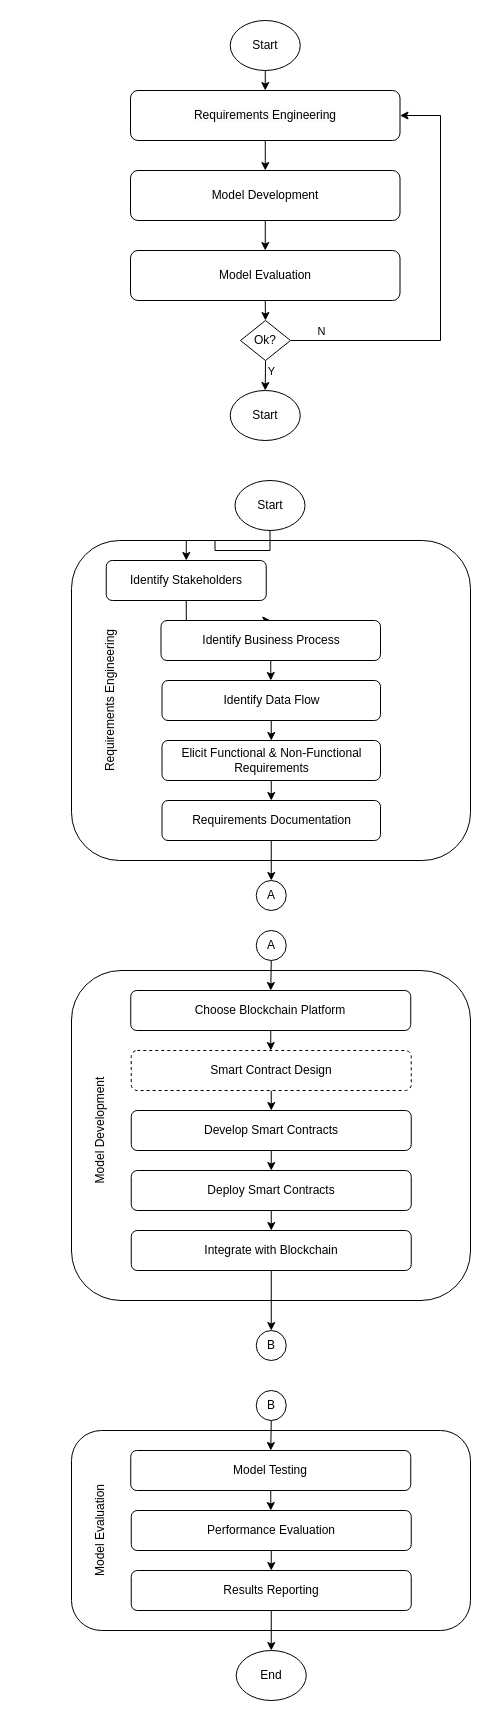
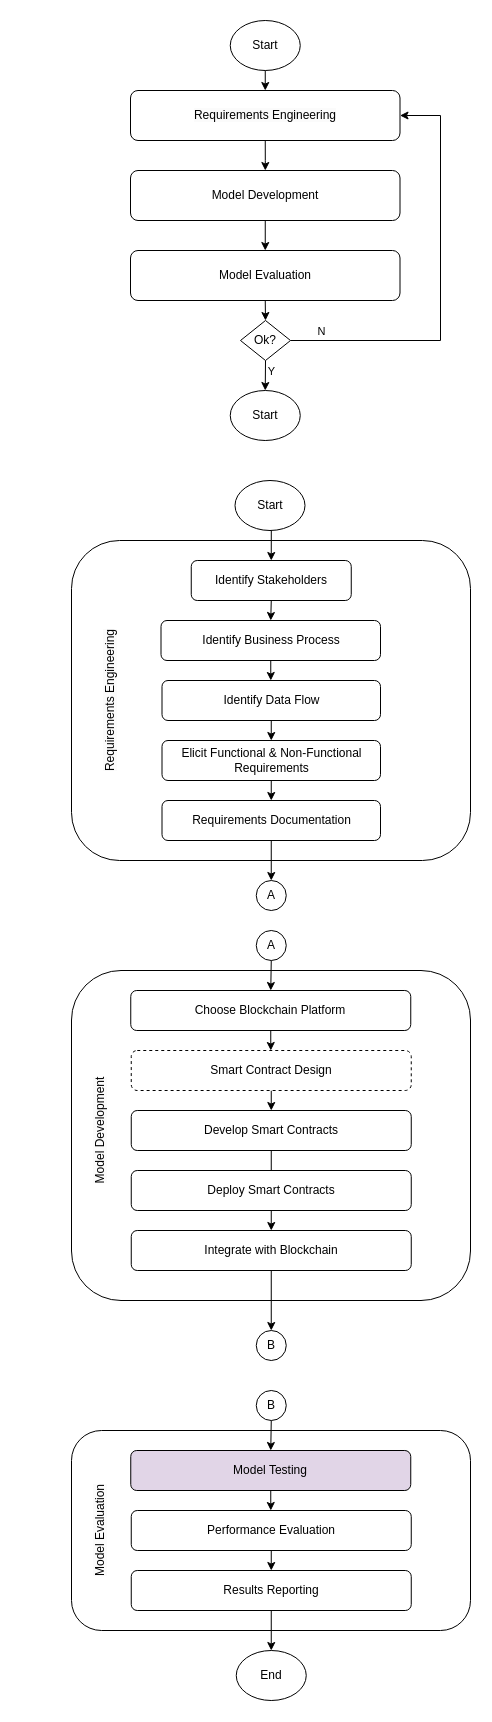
  <mxCell id="0" />
  <mxCell id="1" parent="0" />
  <mxCell id="2" value="" style="rounded=1;whiteSpace=wrap;html=1;verticalAlign=top;" parent="1" vertex="1"><mxGeometry x="71" y="540" width="399" height="320" as="geometry" /></mxCell>
  <mxCell id="3" style="edgeStyle=orthogonalEdgeStyle;rounded=0;orthogonalLoop=1;jettySize=auto;html=1;exitX=0.5;exitY=1;exitDx=0;exitDy=0;entryX=0.5;entryY=0;entryDx=0;entryDy=0;" parent="1" source="4" target="6" edge="1"><mxGeometry relative="1" as="geometry" /></mxCell>
  <mxCell id="4" value="Start" style="ellipse;whiteSpace=wrap;html=1;" parent="1" vertex="1"><mxGeometry x="234.5" y="480" width="70" height="50" as="geometry" /></mxCell>
  <mxCell id="5" style="edgeStyle=orthogonalEdgeStyle;rounded=0;orthogonalLoop=1;jettySize=auto;html=1;exitX=0.5;exitY=1;exitDx=0;exitDy=0;entryX=0.5;entryY=0;entryDx=0;entryDy=0;" parent="1" source="6" target="8" edge="1"><mxGeometry relative="1" as="geometry" /></mxCell>
- <mxCell id="6" value="Identify Stakeholders" style="rounded=1;whiteSpace=wrap;html=1;" parent="1" vertex="1"><mxGeometry x="105.75" y="560" width="160" height="40" as="geometry" /></mxCell>
+ <mxCell id="6" value="Identify Stakeholders" style="rounded=1;whiteSpace=wrap;html=1;" parent="1" vertex="1"><mxGeometry x="190.75" y="560" width="160" height="40" as="geometry" /></mxCell>
  <mxCell id="7" style="edgeStyle=orthogonalEdgeStyle;rounded=0;orthogonalLoop=1;jettySize=auto;html=1;exitX=0.5;exitY=1;exitDx=0;exitDy=0;" parent="1" source="8" target="10" edge="1"><mxGeometry relative="1" as="geometry" /></mxCell>
  <mxCell id="8" value="Identify Business Process" style="rounded=1;whiteSpace=wrap;html=1;" parent="1" vertex="1"><mxGeometry x="160.5" y="620" width="219.5" height="40" as="geometry" /></mxCell>
  <mxCell id="9" style="edgeStyle=orthogonalEdgeStyle;rounded=0;orthogonalLoop=1;jettySize=auto;html=1;exitX=0.5;exitY=1;exitDx=0;exitDy=0;entryX=0.5;entryY=0;entryDx=0;entryDy=0;" parent="1" source="10" target="12" edge="1"><mxGeometry relative="1" as="geometry" /></mxCell>
  <mxCell id="10" value="Identify Data Flow" style="rounded=1;whiteSpace=wrap;html=1;" parent="1" vertex="1"><mxGeometry x="161.5" y="680" width="218.5" height="40" as="geometry" /></mxCell>
  <mxCell id="11" style="edgeStyle=orthogonalEdgeStyle;rounded=0;orthogonalLoop=1;jettySize=auto;html=1;exitX=0.5;exitY=1;exitDx=0;exitDy=0;entryX=0.5;entryY=0;entryDx=0;entryDy=0;" parent="1" source="12" target="14" edge="1"><mxGeometry relative="1" as="geometry" /></mxCell>
  <mxCell id="12" value="Elicit Functional &amp;amp; Non-Functional Requirements" style="rounded=1;whiteSpace=wrap;html=1;" parent="1" vertex="1"><mxGeometry x="161.5" y="740" width="218.5" height="40" as="geometry" /></mxCell>
  <mxCell id="13" style="edgeStyle=orthogonalEdgeStyle;rounded=0;orthogonalLoop=1;jettySize=auto;html=1;exitX=0.5;exitY=1;exitDx=0;exitDy=0;entryX=0.5;entryY=0;entryDx=0;entryDy=0;" parent="1" source="14" target="29" edge="1"><mxGeometry relative="1" as="geometry" /></mxCell>
  <mxCell id="14" value="Requirements Documentation" style="rounded=1;whiteSpace=wrap;html=1;" parent="1" vertex="1"><mxGeometry x="161.5" y="800" width="218.5" height="40" as="geometry" /></mxCell>
  <mxCell id="15" value="" style="rounded=1;whiteSpace=wrap;html=1;verticalAlign=top;" parent="1" vertex="1"><mxGeometry x="71" y="970" width="399" height="330" as="geometry" /></mxCell>
  <mxCell id="16" style="edgeStyle=orthogonalEdgeStyle;rounded=0;orthogonalLoop=1;jettySize=auto;html=1;exitX=0.5;exitY=1;exitDx=0;exitDy=0;" parent="1" source="17" target="19" edge="1"><mxGeometry relative="1" as="geometry" /></mxCell>
  <mxCell id="17" value="Choose Blockchain Platform" style="rounded=1;whiteSpace=wrap;html=1;" parent="1" vertex="1"><mxGeometry x="130.25" y="990" width="280" height="40" as="geometry" /></mxCell>
  <mxCell id="18" style="edgeStyle=orthogonalEdgeStyle;rounded=0;orthogonalLoop=1;jettySize=auto;html=1;exitX=0.5;exitY=1;exitDx=0;exitDy=0;entryX=0.5;entryY=0;entryDx=0;entryDy=0;" parent="1" source="19" target="21" edge="1"><mxGeometry relative="1" as="geometry" /></mxCell>
  <mxCell id="19" value="Smart Contract Design" style="rounded=1;whiteSpace=wrap;html=1;dashed=1;" parent="1" vertex="1"><mxGeometry x="130.75" y="1050" width="280" height="40" as="geometry" /></mxCell>
- <mxCell id="20" style="edgeStyle=orthogonalEdgeStyle;rounded=0;orthogonalLoop=1;jettySize=auto;html=1;exitX=0.5;exitY=1;exitDx=0;exitDy=0;entryX=0.5;entryY=0;entryDx=0;entryDy=0;" parent="1" source="21" target="24" edge="1"><mxGeometry relative="1" as="geometry" /></mxCell>
+ <mxCell id="20" style="edgeStyle=orthogonalEdgeStyle;rounded=0;orthogonalLoop=1;jettySize=auto;html=1;exitX=0.5;exitY=1;exitDx=0;exitDy=0;entryX=0.5;entryY=0;entryDx=0;entryDy=0;endArrow=none;" parent="1" source="21" target="24" edge="1"><mxGeometry relative="1" as="geometry" /></mxCell>
  <mxCell id="21" value="Develop Smart Contracts" style="rounded=1;whiteSpace=wrap;html=1;" parent="1" vertex="1"><mxGeometry x="130.75" y="1110" width="280" height="40" as="geometry" /></mxCell>
  <mxCell id="22" style="edgeStyle=orthogonalEdgeStyle;rounded=0;orthogonalLoop=1;jettySize=auto;html=1;exitX=0.5;exitY=1;exitDx=0;exitDy=0;entryX=0.5;entryY=0;entryDx=0;entryDy=0;" parent="1" source="42" target="40" edge="1"><mxGeometry relative="1" as="geometry" /></mxCell>
  <mxCell id="23" style="edgeStyle=orthogonalEdgeStyle;rounded=0;orthogonalLoop=1;jettySize=auto;html=1;exitX=0.5;exitY=1;exitDx=0;exitDy=0;entryX=0.5;entryY=0;entryDx=0;entryDy=0;" edge="1" parent="1" source="24" target="42"><mxGeometry relative="1" as="geometry" /></mxCell>
  <mxCell id="24" value="Deploy Smart Contracts" style="rounded=1;whiteSpace=wrap;html=1;" parent="1" vertex="1"><mxGeometry x="130.75" y="1170" width="280" height="40" as="geometry" /></mxCell>
  <mxCell id="25" value="&lt;span style=&quot;color: rgb(0, 0, 0); font-family: Helvetica; font-size: 12px; font-style: normal; font-variant-ligatures: normal; font-variant-caps: normal; font-weight: 400; letter-spacing: normal; orphans: 2; text-indent: 0px; text-transform: none; widows: 2; word-spacing: 0px; -webkit-text-stroke-width: 0px; white-space: normal; background-color: rgb(251, 251, 251); text-decoration-thickness: initial; text-decoration-style: initial; text-decoration-color: initial; float: none; display: inline !important;&quot;&gt;Requirements Engineering&lt;/span&gt;" style="text;whiteSpace=wrap;html=1;align=center;verticalAlign=middle;rotation=-90;" parent="1" vertex="1"><mxGeometry x="20" y="690" width="180" height="20" as="geometry" /></mxCell>
  <mxCell id="26" value="&lt;span style=&quot;color: rgb(0, 0, 0); font-family: Helvetica; font-size: 12px; font-style: normal; font-variant-ligatures: normal; font-variant-caps: normal; font-weight: 400; letter-spacing: normal; orphans: 2; text-indent: 0px; text-transform: none; widows: 2; word-spacing: 0px; -webkit-text-stroke-width: 0px; white-space: normal; background-color: rgb(251, 251, 251); text-decoration-thickness: initial; text-decoration-style: initial; text-decoration-color: initial; float: none; display: inline !important;&quot;&gt;Model Development&lt;/span&gt;" style="text;whiteSpace=wrap;html=1;align=center;verticalAlign=middle;rotation=-90;" parent="1" vertex="1"><mxGeometry x="30" y="1120" width="140" height="20" as="geometry" /></mxCell>
  <mxCell id="27" style="edgeStyle=orthogonalEdgeStyle;rounded=0;orthogonalLoop=1;jettySize=auto;html=1;exitX=0.5;exitY=1;exitDx=0;exitDy=0;entryX=0.5;entryY=0;entryDx=0;entryDy=0;" parent="1" source="28" target="17" edge="1"><mxGeometry relative="1" as="geometry" /></mxCell>
  <mxCell id="28" value="A" style="ellipse;whiteSpace=wrap;html=1;aspect=fixed;" parent="1" vertex="1"><mxGeometry x="255.75" y="930" width="30" height="30" as="geometry" /></mxCell>
  <mxCell id="29" value="A" style="ellipse;whiteSpace=wrap;html=1;aspect=fixed;" parent="1" vertex="1"><mxGeometry x="255.75" y="880" width="30" height="30" as="geometry" /></mxCell>
  <mxCell id="30" value="" style="rounded=1;whiteSpace=wrap;html=1;verticalAlign=top;" parent="1" vertex="1"><mxGeometry x="71" y="1430" width="399" height="200" as="geometry" /></mxCell>
  <mxCell id="31" style="edgeStyle=orthogonalEdgeStyle;rounded=0;orthogonalLoop=1;jettySize=auto;html=1;exitX=0.5;exitY=1;exitDx=0;exitDy=0;" parent="1" source="32" target="34" edge="1"><mxGeometry relative="1" as="geometry" /></mxCell>
- <mxCell id="32" value="Model Testing" style="rounded=1;whiteSpace=wrap;html=1;" parent="1" vertex="1"><mxGeometry x="130.25" y="1450" width="280" height="40" as="geometry" /></mxCell>
+ <mxCell id="32" value="Model Testing" style="rounded=1;whiteSpace=wrap;html=1;fillColor=#e1d5e7;" parent="1" vertex="1"><mxGeometry x="130.25" y="1450" width="280" height="40" as="geometry" /></mxCell>
  <mxCell id="33" style="edgeStyle=orthogonalEdgeStyle;rounded=0;orthogonalLoop=1;jettySize=auto;html=1;exitX=0.5;exitY=1;exitDx=0;exitDy=0;entryX=0.5;entryY=0;entryDx=0;entryDy=0;" parent="1" source="34" target="36" edge="1"><mxGeometry relative="1" as="geometry" /></mxCell>
  <mxCell id="34" value="Performance Evaluation" style="rounded=1;whiteSpace=wrap;html=1;" parent="1" vertex="1"><mxGeometry x="130.75" y="1510" width="280" height="40" as="geometry" /></mxCell>
  <mxCell id="35" style="edgeStyle=orthogonalEdgeStyle;rounded=0;orthogonalLoop=1;jettySize=auto;html=1;exitX=0.5;exitY=1;exitDx=0;exitDy=0;entryX=0.5;entryY=0;entryDx=0;entryDy=0;" parent="1" source="36" target="41" edge="1"><mxGeometry relative="1" as="geometry" /></mxCell>
  <mxCell id="36" value="Results Reporting" style="rounded=1;whiteSpace=wrap;html=1;" parent="1" vertex="1"><mxGeometry x="130.75" y="1570" width="280" height="40" as="geometry" /></mxCell>
  <mxCell id="37" value="&lt;span style=&quot;color: rgb(0, 0, 0); font-family: Helvetica; font-size: 12px; font-style: normal; font-variant-ligatures: normal; font-variant-caps: normal; font-weight: 400; letter-spacing: normal; orphans: 2; text-indent: 0px; text-transform: none; widows: 2; word-spacing: 0px; -webkit-text-stroke-width: 0px; white-space: normal; background-color: rgb(251, 251, 251); text-decoration-thickness: initial; text-decoration-style: initial; text-decoration-color: initial; float: none; display: inline !important;&quot;&gt;Model Evaluation&lt;/span&gt;" style="text;whiteSpace=wrap;html=1;align=center;verticalAlign=middle;rotation=-90;" parent="1" vertex="1"><mxGeometry x="30" y="1520" width="140" height="20" as="geometry" /></mxCell>
  <mxCell id="38" style="edgeStyle=orthogonalEdgeStyle;rounded=0;orthogonalLoop=1;jettySize=auto;html=1;exitX=0.5;exitY=1;exitDx=0;exitDy=0;entryX=0.5;entryY=0;entryDx=0;entryDy=0;" parent="1" source="39" target="32" edge="1"><mxGeometry relative="1" as="geometry" /></mxCell>
  <mxCell id="39" value="B" style="ellipse;whiteSpace=wrap;html=1;aspect=fixed;" parent="1" vertex="1"><mxGeometry x="255.75" y="1390" width="30" height="30" as="geometry" /></mxCell>
  <mxCell id="40" value="B" style="ellipse;whiteSpace=wrap;html=1;aspect=fixed;" parent="1" vertex="1"><mxGeometry x="255.75" y="1330" width="30" height="30" as="geometry" /></mxCell>
  <mxCell id="41" value="End" style="ellipse;whiteSpace=wrap;html=1;" parent="1" vertex="1"><mxGeometry x="235.75" y="1650" width="70" height="50" as="geometry" /></mxCell>
  <mxCell id="42" value="Integrate with Blockchain" style="rounded=1;whiteSpace=wrap;html=1;" vertex="1" parent="1"><mxGeometry x="130.75" y="1230" width="280" height="40" as="geometry" /></mxCell>
  <mxCell id="43" style="edgeStyle=orthogonalEdgeStyle;rounded=0;orthogonalLoop=1;jettySize=auto;html=1;exitX=0.5;exitY=1;exitDx=0;exitDy=0;" edge="1" parent="1" source="44" target="48"><mxGeometry relative="1" as="geometry" /></mxCell>
  <mxCell id="44" value="&lt;span style=&quot;color: rgb(0, 0, 0); font-family: Helvetica; font-size: 12px; font-style: normal; font-variant-ligatures: normal; font-variant-caps: normal; font-weight: 400; letter-spacing: normal; orphans: 2; text-align: center; text-indent: 0px; text-transform: none; widows: 2; word-spacing: 0px; -webkit-text-stroke-width: 0px; white-space: normal; background-color: rgb(251, 251, 251); text-decoration-thickness: initial; text-decoration-style: initial; text-decoration-color: initial; display: inline !important; float: none;&quot;&gt;Requirements Engineering&lt;/span&gt;" style="rounded=1;whiteSpace=wrap;html=1;" vertex="1" parent="1"><mxGeometry x="130" y="90" width="269.5" height="50" as="geometry" /></mxCell>
  <mxCell id="45" style="edgeStyle=orthogonalEdgeStyle;rounded=0;orthogonalLoop=1;jettySize=auto;html=1;exitX=0.5;exitY=1;exitDx=0;exitDy=0;entryX=0.5;entryY=0;entryDx=0;entryDy=0;" edge="1" parent="1" source="46" target="44"><mxGeometry relative="1" as="geometry" /></mxCell>
  <mxCell id="46" value="Start" style="ellipse;whiteSpace=wrap;html=1;" vertex="1" parent="1"><mxGeometry x="229.75" y="20" width="70" height="50" as="geometry" /></mxCell>
  <mxCell id="47" style="edgeStyle=orthogonalEdgeStyle;rounded=0;orthogonalLoop=1;jettySize=auto;html=1;exitX=0.5;exitY=1;exitDx=0;exitDy=0;entryX=0.5;entryY=0;entryDx=0;entryDy=0;" edge="1" parent="1" source="48" target="50"><mxGeometry relative="1" as="geometry" /></mxCell>
  <mxCell id="48" value="Model Development" style="rounded=1;whiteSpace=wrap;html=1;" vertex="1" parent="1"><mxGeometry x="130" y="170" width="269.5" height="50" as="geometry" /></mxCell>
  <mxCell id="49" style="edgeStyle=orthogonalEdgeStyle;rounded=0;orthogonalLoop=1;jettySize=auto;html=1;exitX=0.5;exitY=1;exitDx=0;exitDy=0;entryX=0.5;entryY=0;entryDx=0;entryDy=0;" edge="1" parent="1" source="50" target="56"><mxGeometry relative="1" as="geometry" /></mxCell>
  <mxCell id="50" value="Model Evaluation" style="rounded=1;whiteSpace=wrap;html=1;" vertex="1" parent="1"><mxGeometry x="130" y="250" width="269.5" height="50" as="geometry" /></mxCell>
  <mxCell id="51" value="Start" style="ellipse;whiteSpace=wrap;html=1;" vertex="1" parent="1"><mxGeometry x="229.75" y="390" width="70" height="50" as="geometry" /></mxCell>
  <mxCell id="52" style="edgeStyle=orthogonalEdgeStyle;rounded=0;orthogonalLoop=1;jettySize=auto;html=1;exitX=1;exitY=0.5;exitDx=0;exitDy=0;entryX=1;entryY=0.5;entryDx=0;entryDy=0;" edge="1" parent="1" source="56" target="44"><mxGeometry relative="1" as="geometry"><Array as="points"><mxPoint x="440" y="340" /><mxPoint x="440" y="115" /></Array></mxGeometry></mxCell>
  <mxCell id="53" value="N" style="edgeLabel;html=1;align=center;verticalAlign=middle;resizable=0;points=[];" vertex="1" connectable="0" parent="52"><mxGeometry x="-0.68" y="1" relative="1" as="geometry"><mxPoint x="-36" y="-9" as="offset" /></mxGeometry></mxCell>
  <mxCell id="54" style="edgeStyle=orthogonalEdgeStyle;rounded=0;orthogonalLoop=1;jettySize=auto;html=1;exitX=0.5;exitY=1;exitDx=0;exitDy=0;entryX=0.5;entryY=0;entryDx=0;entryDy=0;" edge="1" parent="1" source="56" target="51"><mxGeometry relative="1" as="geometry" /></mxCell>
  <mxCell id="55" value="Y" style="edgeLabel;html=1;align=center;verticalAlign=middle;resizable=0;points=[];" vertex="1" connectable="0" parent="54"><mxGeometry x="0.043" y="3" relative="1" as="geometry"><mxPoint x="3" y="-6" as="offset" /></mxGeometry></mxCell>
  <mxCell id="56" value="Ok?" style="rhombus;whiteSpace=wrap;html=1;" vertex="1" parent="1"><mxGeometry x="240" y="320" width="50" height="40" as="geometry" /></mxCell>
